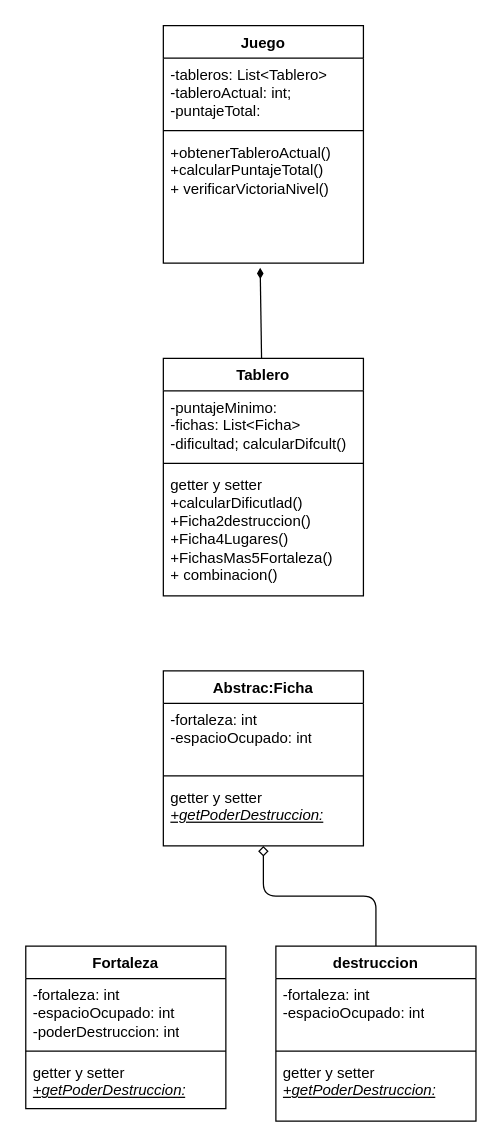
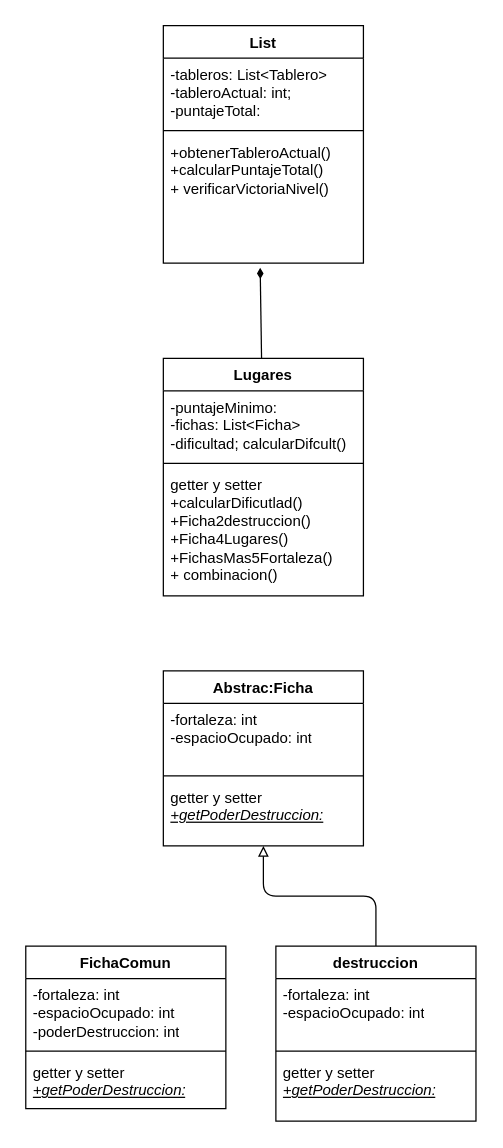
  <mxCell id="0" />
  <mxCell id="1" parent="0" />
  <mxCell id="2" value="Abstrac:Ficha" style="swimlane;fontStyle=1;align=center;verticalAlign=top;childLayout=stackLayout;horizontal=1;startSize=26;horizontalStack=0;resizeParent=1;resizeParentMax=0;resizeLast=0;collapsible=1;marginBottom=0;whiteSpace=wrap;html=1;" parent="1" vertex="1"><mxGeometry x="130" y="536" width="160" height="140" as="geometry" /></mxCell>
  <mxCell id="3" value="-fortaleza: int&lt;div&gt;-espacioOcupado: int&lt;/div&gt;&lt;div&gt;&lt;br&gt;&lt;/div&gt;" style="text;strokeColor=none;fillColor=none;align=left;verticalAlign=top;spacingLeft=4;spacingRight=4;overflow=hidden;rotatable=0;points=[[0,0.5],[1,0.5]];portConstraint=eastwest;whiteSpace=wrap;html=1;" parent="2" vertex="1"><mxGeometry y="26" width="160" height="54" as="geometry" /></mxCell>
  <mxCell id="4" value="" style="line;strokeWidth=1;fillColor=none;align=left;verticalAlign=middle;spacingTop=-1;spacingLeft=3;spacingRight=3;rotatable=0;labelPosition=right;points=[];portConstraint=eastwest;strokeColor=inherit;" parent="2" vertex="1"><mxGeometry y="80" width="160" height="8" as="geometry" /></mxCell>
  <mxCell id="5" value="getter y setter&lt;div&gt;&lt;i&gt;&lt;u&gt;+getPoderDestruccion:&lt;/u&gt;&lt;/i&gt;&amp;nbsp;&lt;/div&gt;" style="text;strokeColor=none;fillColor=none;align=left;verticalAlign=top;spacingLeft=4;spacingRight=4;overflow=hidden;rotatable=0;points=[[0,0.5],[1,0.5]];portConstraint=eastwest;whiteSpace=wrap;html=1;" parent="2" vertex="1"><mxGeometry y="88" width="160" height="52" as="geometry" /></mxCell>
- <mxCell id="6" value="Fortaleza" style="swimlane;fontStyle=1;align=center;verticalAlign=top;childLayout=stackLayout;horizontal=1;startSize=26;horizontalStack=0;resizeParent=1;resizeParentMax=0;resizeLast=0;collapsible=1;marginBottom=0;whiteSpace=wrap;html=1;" parent="1" vertex="1"><mxGeometry x="20" y="756" width="160" height="130" as="geometry" /></mxCell>
+ <mxCell id="6" value="FichaComun" style="swimlane;fontStyle=1;align=center;verticalAlign=top;childLayout=stackLayout;horizontal=1;startSize=26;horizontalStack=0;resizeParent=1;resizeParentMax=0;resizeLast=0;collapsible=1;marginBottom=0;whiteSpace=wrap;html=1;" parent="1" vertex="1"><mxGeometry x="20" y="756" width="160" height="130" as="geometry" /></mxCell>
  <mxCell id="7" value="-fortaleza: int&lt;div&gt;-espacioOcupado: int&lt;/div&gt;&lt;div&gt;-poderDestruccion: int&lt;/div&gt;" style="text;strokeColor=none;fillColor=none;align=left;verticalAlign=top;spacingLeft=4;spacingRight=4;overflow=hidden;rotatable=0;points=[[0,0.5],[1,0.5]];portConstraint=eastwest;whiteSpace=wrap;html=1;" parent="6" vertex="1"><mxGeometry y="26" width="160" height="54" as="geometry" /></mxCell>
  <mxCell id="8" value="" style="line;strokeWidth=1;fillColor=none;align=left;verticalAlign=middle;spacingTop=-1;spacingLeft=3;spacingRight=3;rotatable=0;labelPosition=right;points=[];portConstraint=eastwest;strokeColor=inherit;" parent="6" vertex="1"><mxGeometry y="80" width="160" height="8" as="geometry" /></mxCell>
  <mxCell id="9" value="getter y setter&lt;div&gt;&lt;i&gt;&lt;u&gt;+getPoderDestruccion:&lt;/u&gt;&lt;/i&gt;&lt;br&gt;&lt;/div&gt;" style="text;strokeColor=none;fillColor=none;align=left;verticalAlign=top;spacingLeft=4;spacingRight=4;overflow=hidden;rotatable=0;points=[[0,0.5],[1,0.5]];portConstraint=eastwest;whiteSpace=wrap;html=1;" parent="6" vertex="1"><mxGeometry y="88" width="160" height="42" as="geometry" /></mxCell>
- <mxCell id="10" style="edgeStyle=orthogonalEdgeStyle;html=1;endArrow=diamond;endFill=0;" edge="1" parent="1" source="11" target="2"><mxGeometry relative="1" as="geometry" /></mxCell>
+ <mxCell id="10" style="edgeStyle=orthogonalEdgeStyle;html=1;endArrow=block;endFill=0;" edge="1" parent="1" source="11" target="2"><mxGeometry relative="1" as="geometry" /></mxCell>
  <mxCell id="11" value="destruccion" style="swimlane;fontStyle=1;align=center;verticalAlign=top;childLayout=stackLayout;horizontal=1;startSize=26;horizontalStack=0;resizeParent=1;resizeParentMax=0;resizeLast=0;collapsible=1;marginBottom=0;whiteSpace=wrap;html=1;" parent="1" vertex="1"><mxGeometry x="220" y="756" width="160" height="140" as="geometry" /></mxCell>
  <mxCell id="12" value="-fortaleza: int&lt;div&gt;-espacioOcupado: int&lt;/div&gt;&lt;div&gt;&lt;br&gt;&lt;/div&gt;" style="text;strokeColor=none;fillColor=none;align=left;verticalAlign=top;spacingLeft=4;spacingRight=4;overflow=hidden;rotatable=0;points=[[0,0.5],[1,0.5]];portConstraint=eastwest;whiteSpace=wrap;html=1;" parent="11" vertex="1"><mxGeometry y="26" width="160" height="54" as="geometry" /></mxCell>
  <mxCell id="13" value="" style="line;strokeWidth=1;fillColor=none;align=left;verticalAlign=middle;spacingTop=-1;spacingLeft=3;spacingRight=3;rotatable=0;labelPosition=right;points=[];portConstraint=eastwest;strokeColor=inherit;" parent="11" vertex="1"><mxGeometry y="80" width="160" height="8" as="geometry" /></mxCell>
  <mxCell id="14" value="getter y setter&lt;div&gt;&lt;i&gt;&lt;u&gt;+getPoderDestruccion:&lt;/u&gt;&lt;/i&gt;&lt;br&gt;&lt;/div&gt;" style="text;strokeColor=none;fillColor=none;align=left;verticalAlign=top;spacingLeft=4;spacingRight=4;overflow=hidden;rotatable=0;points=[[0,0.5],[1,0.5]];portConstraint=eastwest;whiteSpace=wrap;html=1;" parent="11" vertex="1"><mxGeometry y="88" width="160" height="52" as="geometry" /></mxCell>
- <mxCell id="15" value="Tablero" style="swimlane;fontStyle=1;align=center;verticalAlign=top;childLayout=stackLayout;horizontal=1;startSize=26;horizontalStack=0;resizeParent=1;resizeParentMax=0;resizeLast=0;collapsible=1;marginBottom=0;whiteSpace=wrap;html=1;" parent="1" vertex="1"><mxGeometry x="130" y="286" width="160" height="190" as="geometry" /></mxCell>
+ <mxCell id="15" value="Lugares" style="swimlane;fontStyle=1;align=center;verticalAlign=top;childLayout=stackLayout;horizontal=1;startSize=26;horizontalStack=0;resizeParent=1;resizeParentMax=0;resizeLast=0;collapsible=1;marginBottom=0;whiteSpace=wrap;html=1;" parent="1" vertex="1"><mxGeometry x="130" y="286" width="160" height="190" as="geometry" /></mxCell>
  <mxCell id="16" value="&lt;div&gt;-puntajeMinimo:&lt;/div&gt;&lt;div&gt;-fichas: List&amp;lt;Ficha&amp;gt;&lt;/div&gt;&lt;div&gt;-dificultad; calcularDifcult()&lt;/div&gt;" style="text;strokeColor=none;fillColor=none;align=left;verticalAlign=top;spacingLeft=4;spacingRight=4;overflow=hidden;rotatable=0;points=[[0,0.5],[1,0.5]];portConstraint=eastwest;whiteSpace=wrap;html=1;" parent="15" vertex="1"><mxGeometry y="26" width="160" height="54" as="geometry" /></mxCell>
  <mxCell id="17" value="" style="line;strokeWidth=1;fillColor=none;align=left;verticalAlign=middle;spacingTop=-1;spacingLeft=3;spacingRight=3;rotatable=0;labelPosition=right;points=[];portConstraint=eastwest;strokeColor=inherit;" parent="15" vertex="1"><mxGeometry y="80" width="160" height="8" as="geometry" /></mxCell>
  <mxCell id="18" value="getter y setter&lt;div&gt;+calcularDificutlad()&lt;/div&gt;&lt;div&gt;+Ficha2destruccion()&lt;/div&gt;&lt;div&gt;+Ficha4Lugares()&lt;/div&gt;&lt;div&gt;+FichasMas5Fortaleza()&lt;/div&gt;&lt;div&gt;+ combinacion()&amp;nbsp;&lt;/div&gt;" style="text;strokeColor=none;fillColor=none;align=left;verticalAlign=top;spacingLeft=4;spacingRight=4;overflow=hidden;rotatable=0;points=[[0,0.5],[1,0.5]];portConstraint=eastwest;whiteSpace=wrap;html=1;" parent="15" vertex="1"><mxGeometry y="88" width="160" height="102" as="geometry" /></mxCell>
- <mxCell id="19" value="Juego" style="swimlane;fontStyle=1;align=center;verticalAlign=top;childLayout=stackLayout;horizontal=1;startSize=26;horizontalStack=0;resizeParent=1;resizeParentMax=0;resizeLast=0;collapsible=1;marginBottom=0;whiteSpace=wrap;html=1;" parent="1" vertex="1"><mxGeometry x="130" y="20" width="160" height="190" as="geometry" /></mxCell>
+ <mxCell id="19" value="List" style="swimlane;fontStyle=1;align=center;verticalAlign=top;childLayout=stackLayout;horizontal=1;startSize=26;horizontalStack=0;resizeParent=1;resizeParentMax=0;resizeLast=0;collapsible=1;marginBottom=0;whiteSpace=wrap;html=1;" parent="1" vertex="1"><mxGeometry x="130" y="20" width="160" height="190" as="geometry" /></mxCell>
  <mxCell id="20" value="&lt;div&gt;-tableros: List&amp;lt;Tablero&amp;gt;&lt;/div&gt;&lt;div&gt;-tableroActual: int;&lt;/div&gt;&lt;div&gt;-puntajeTotal:&lt;/div&gt;" style="text;strokeColor=none;fillColor=none;align=left;verticalAlign=top;spacingLeft=4;spacingRight=4;overflow=hidden;rotatable=0;points=[[0,0.5],[1,0.5]];portConstraint=eastwest;whiteSpace=wrap;html=1;" parent="19" vertex="1"><mxGeometry y="26" width="160" height="54" as="geometry" /></mxCell>
  <mxCell id="21" value="" style="line;strokeWidth=1;fillColor=none;align=left;verticalAlign=middle;spacingTop=-1;spacingLeft=3;spacingRight=3;rotatable=0;labelPosition=right;points=[];portConstraint=eastwest;strokeColor=inherit;" parent="19" vertex="1"><mxGeometry y="80" width="160" height="8" as="geometry" /></mxCell>
  <mxCell id="22" value="+obtenerTableroActual()&lt;div&gt;+calcularPuntajeTotal()&lt;/div&gt;&lt;div&gt;+ verificarVictoriaNivel()&lt;/div&gt;" style="text;strokeColor=none;fillColor=none;align=left;verticalAlign=top;spacingLeft=4;spacingRight=4;overflow=hidden;rotatable=0;points=[[0,0.5],[1,0.5]];portConstraint=eastwest;whiteSpace=wrap;html=1;" parent="19" vertex="1"><mxGeometry y="88" width="160" height="102" as="geometry" /></mxCell>
  <mxCell id="23" style="edgeStyle=none;html=1;entryX=0.484;entryY=1.036;entryDx=0;entryDy=0;entryPerimeter=0;endArrow=diamondThin;endFill=1;" parent="1" source="15" target="22" edge="1"><mxGeometry relative="1" as="geometry" /></mxCell>
